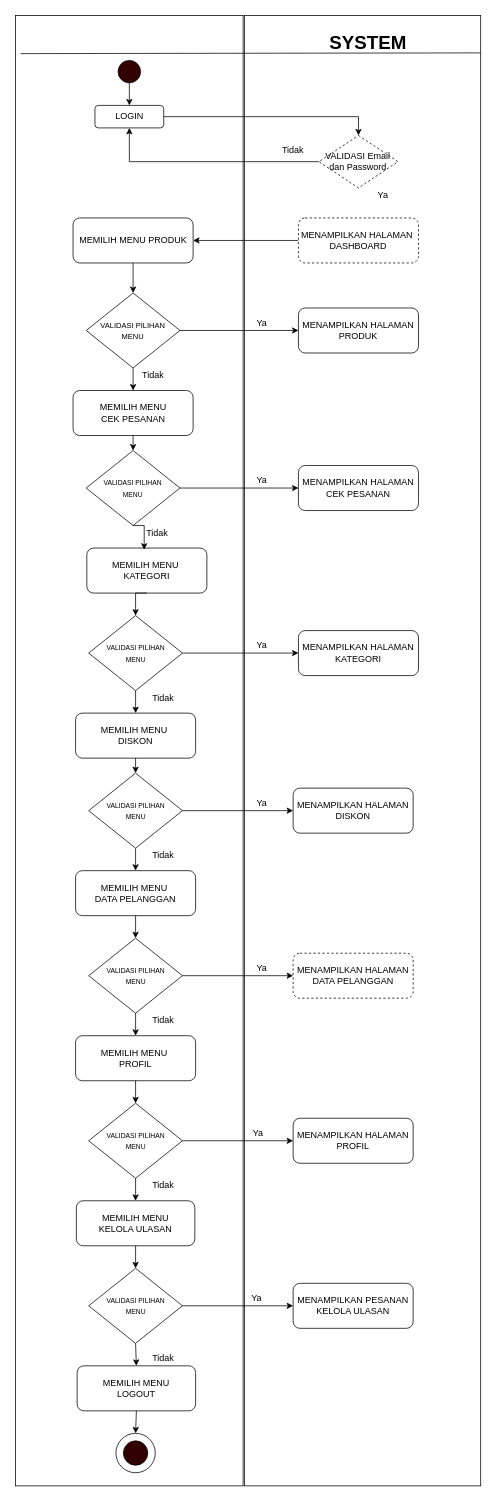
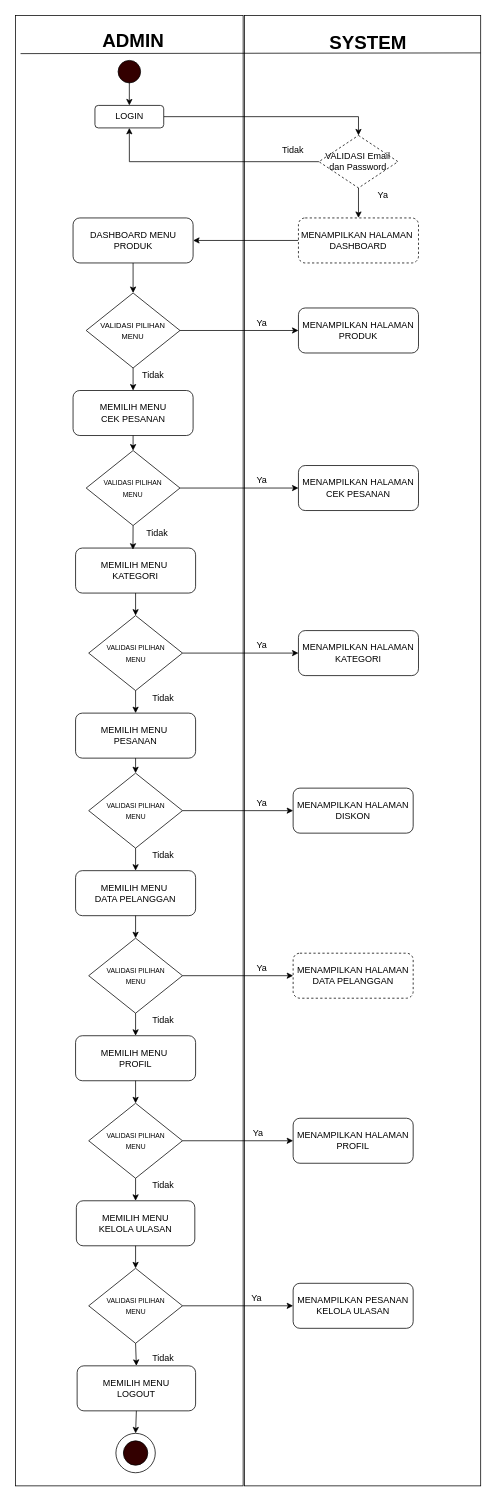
  <mxCell id="0" />
  <mxCell id="1" parent="0" />
  <mxCell id="2" value="" style="rounded=0;whiteSpace=wrap;html=1;movable=0;resizable=0;rotatable=0;deletable=0;editable=0;locked=1;connectable=0;" vertex="1" parent="1"><mxGeometry x="20" y="20" width="303.33" height="1960" as="geometry" /></mxCell>
  <mxCell id="3" value="" style="rounded=0;whiteSpace=wrap;html=1;movable=0;resizable=0;rotatable=0;deletable=0;editable=0;locked=1;connectable=0;" vertex="1" parent="1"><mxGeometry x="325" y="20" width="315" height="1960" as="geometry" /></mxCell>
  <mxCell id="4" value="" style="endArrow=none;html=1;rounded=0;movable=1;resizable=1;rotatable=1;deletable=1;editable=1;locked=0;connectable=1;exitX=0.022;exitY=0.026;exitDx=0;exitDy=0;exitPerimeter=0;" edge="1" parent="1" source="2"><mxGeometry width="50" height="50" relative="1" as="geometry"><mxPoint x="58.33" y="67.08" as="sourcePoint" /><mxPoint x="640" y="70" as="targetPoint" /></mxGeometry></mxCell>
+ <mxCell id="5" value="&lt;font style=&quot;font-size: 25px;&quot;&gt;&lt;b&gt;ADMIN&lt;/b&gt;&lt;/font&gt;" style="text;html=1;align=center;verticalAlign=middle;whiteSpace=wrap;rounded=0;movable=1;resizable=1;rotatable=1;deletable=1;editable=1;locked=0;connectable=1;" vertex="1" parent="1"><mxGeometry x="146.66" y="37.08" width="60" height="30" as="geometry" /></mxCell>
  <mxCell id="6" value="&lt;font style=&quot;font-size: 25px;&quot;&gt;&lt;b&gt;SYSTEM&lt;/b&gt;&lt;/font&gt;" style="text;html=1;align=center;verticalAlign=middle;whiteSpace=wrap;rounded=0;movable=1;resizable=1;rotatable=1;deletable=1;editable=1;locked=0;connectable=1;" vertex="1" parent="1"><mxGeometry x="460" y="40" width="60" height="30" as="geometry" /></mxCell>
  <mxCell id="7" value="" style="ellipse;whiteSpace=wrap;html=1;aspect=fixed;fillColor=#330000;" vertex="1" parent="1"><mxGeometry x="156.67" y="80" width="30" height="30" as="geometry" /></mxCell>
  <mxCell id="8" value="" style="edgeStyle=orthogonalEdgeStyle;rounded=0;orthogonalLoop=1;jettySize=auto;html=1;entryX=0.5;entryY=0;entryDx=0;entryDy=0;" edge="1" parent="1" source="9" target="11"><mxGeometry relative="1" as="geometry"><mxPoint x="420.84" y="170" as="targetPoint" /></mxGeometry></mxCell>
  <mxCell id="9" value="LOGIN" style="rounded=1;whiteSpace=wrap;html=1;" vertex="1" parent="1"><mxGeometry x="125.83" y="140" width="91.67" height="30" as="geometry" /></mxCell>
  <mxCell id="10" value="" style="endArrow=classic;html=1;rounded=0;exitX=0.5;exitY=1;exitDx=0;exitDy=0;entryX=0.5;entryY=0;entryDx=0;entryDy=0;" edge="1" parent="1" source="7" target="9"><mxGeometry width="50" height="50" relative="1" as="geometry"><mxPoint x="120" y="310" as="sourcePoint" /><mxPoint x="170" y="260" as="targetPoint" /></mxGeometry></mxCell>
  <mxCell id="11" value="VALIDASI Email&lt;div&gt;dan Password&lt;/div&gt;" style="rhombus;whiteSpace=wrap;html=1;dashed=1;" vertex="1" parent="1"><mxGeometry x="424.37" y="180" width="105.42" height="70" as="geometry" /></mxCell>
  <mxCell id="12" value="Tidak" style="text;html=1;align=center;verticalAlign=middle;whiteSpace=wrap;rounded=0;" vertex="1" parent="1"><mxGeometry x="360" y="190" width="60" height="20" as="geometry" /></mxCell>
  <mxCell id="13" value="" style="edgeStyle=orthogonalEdgeStyle;rounded=0;orthogonalLoop=1;jettySize=auto;html=1;" edge="1" parent="1" source="14" target="17"><mxGeometry relative="1" as="geometry" /></mxCell>
  <mxCell id="14" value="MENAMPILKAN HALAMAN&amp;nbsp;&lt;div&gt;DASHBOARD&lt;/div&gt;" style="rounded=1;whiteSpace=wrap;html=1;dashed=1;" vertex="1" parent="1"><mxGeometry x="397.08" y="290" width="160" height="60" as="geometry" /></mxCell>
+ <mxCell id="15" value="" style="edgeStyle=orthogonalEdgeStyle;rounded=0;orthogonalLoop=1;jettySize=auto;html=1;exitX=0.5;exitY=1;exitDx=0;exitDy=0;entryX=0.5;entryY=0;entryDx=0;entryDy=0;" edge="1" parent="1" source="11" target="14"><mxGeometry relative="1" as="geometry"><mxPoint x="500" y="580" as="sourcePoint" /><mxPoint x="500" y="630" as="targetPoint" /></mxGeometry></mxCell>
  <mxCell id="16" value="Ya" style="text;html=1;align=center;verticalAlign=middle;whiteSpace=wrap;rounded=0;rotation=0;" vertex="1" parent="1"><mxGeometry x="480" y="250" width="60" height="20" as="geometry" /></mxCell>
- <mxCell id="17" value="MEMILIH MENU PRODUK" style="rounded=1;whiteSpace=wrap;html=1;" vertex="1" parent="1"><mxGeometry x="96.66" y="290" width="160" height="60" as="geometry" /></mxCell>
+ <mxCell id="17" value="DASHBOARD MENU PRODUK" style="rounded=1;whiteSpace=wrap;html=1;" vertex="1" parent="1"><mxGeometry x="96.66" y="290" width="160" height="60" as="geometry" /></mxCell>
  <mxCell id="18" value="MENAMPILKAN HALAMAN PRODUK" style="rounded=1;whiteSpace=wrap;html=1;" vertex="1" parent="1"><mxGeometry x="397.08" y="410" width="160" height="60" as="geometry" /></mxCell>
  <mxCell id="19" value="" style="edgeStyle=orthogonalEdgeStyle;rounded=0;orthogonalLoop=1;jettySize=auto;html=1;exitX=0.5;exitY=1;exitDx=0;exitDy=0;entryX=0.5;entryY=0;entryDx=0;entryDy=0;" edge="1" parent="1" source="22" target="25"><mxGeometry relative="1" as="geometry"><mxPoint x="170.83" y="570" as="sourcePoint" /><mxPoint x="176.714" y="570" as="targetPoint" /><Array as="points" /></mxGeometry></mxCell>
  <mxCell id="20" value="MEMILIH MENU&lt;div&gt;KELOLA ULASAN&lt;/div&gt;" style="rounded=1;whiteSpace=wrap;html=1;" vertex="1" parent="1"><mxGeometry x="101.04" y="1600" width="157.92" height="60" as="geometry" /></mxCell>
  <mxCell id="21" value="" style="edgeStyle=orthogonalEdgeStyle;rounded=0;orthogonalLoop=1;jettySize=auto;html=1;exitX=0;exitY=0.5;exitDx=0;exitDy=0;entryX=0.5;entryY=1;entryDx=0;entryDy=0;" edge="1" parent="1" source="11" target="9"><mxGeometry relative="1" as="geometry"><mxPoint x="390" y="300" as="sourcePoint" /><mxPoint x="390" y="350" as="targetPoint" /></mxGeometry></mxCell>
  <mxCell id="22" value="&lt;font style=&quot;font-size: 10px;&quot;&gt;VALIDASI PILIHAN&lt;br&gt;&lt;/font&gt;&lt;div&gt;&lt;font style=&quot;font-size: 10px;&quot;&gt;MENU&lt;/font&gt;&lt;/div&gt;" style="rhombus;whiteSpace=wrap;html=1;" vertex="1" parent="1"><mxGeometry x="114.16" y="390" width="125" height="100" as="geometry" /></mxCell>
  <mxCell id="23" value="" style="edgeStyle=orthogonalEdgeStyle;rounded=0;orthogonalLoop=1;jettySize=auto;html=1;entryX=0.5;entryY=0;entryDx=0;entryDy=0;exitX=0.5;exitY=1;exitDx=0;exitDy=0;" edge="1" parent="1" source="17" target="22"><mxGeometry relative="1" as="geometry"><mxPoint x="390" y="460" as="sourcePoint" /><mxPoint x="250" y="460" as="targetPoint" /></mxGeometry></mxCell>
  <mxCell id="24" value="" style="edgeStyle=orthogonalEdgeStyle;rounded=0;orthogonalLoop=1;jettySize=auto;html=1;exitX=1;exitY=0.5;exitDx=0;exitDy=0;entryX=0;entryY=0.5;entryDx=0;entryDy=0;" edge="1" parent="1" source="22" target="18"><mxGeometry relative="1" as="geometry"><mxPoint x="270" y="540" as="sourcePoint" /><mxPoint x="270.17" y="580" as="targetPoint" /></mxGeometry></mxCell>
  <mxCell id="25" value="MEMILIH MENU&lt;div&gt;CEK PESANAN&lt;/div&gt;" style="rounded=1;whiteSpace=wrap;html=1;" vertex="1" parent="1"><mxGeometry x="96.66" y="520" width="160" height="60" as="geometry" /></mxCell>
  <mxCell id="26" value="MENAMPILKAN HALAMAN CEK PESANAN" style="rounded=1;whiteSpace=wrap;html=1;" vertex="1" parent="1"><mxGeometry x="397.08" y="620" width="160" height="60" as="geometry" /></mxCell>
  <mxCell id="27" value="&lt;font style=&quot;font-size: 9px;&quot;&gt;VALIDASI PILIHAN&lt;br&gt;&lt;/font&gt;&lt;div&gt;&lt;font style=&quot;font-size: 9px;&quot;&gt;MENU&lt;/font&gt;&lt;/div&gt;" style="rhombus;whiteSpace=wrap;html=1;" vertex="1" parent="1"><mxGeometry x="114.16" y="600" width="125" height="100" as="geometry" /></mxCell>
  <mxCell id="28" value="" style="edgeStyle=orthogonalEdgeStyle;rounded=0;orthogonalLoop=1;jettySize=auto;html=1;entryX=0.5;entryY=0;entryDx=0;entryDy=0;exitX=0.5;exitY=1;exitDx=0;exitDy=0;" edge="1" parent="1" source="25" target="27"><mxGeometry relative="1" as="geometry"><mxPoint x="390" y="690" as="sourcePoint" /><mxPoint x="250" y="690" as="targetPoint" /></mxGeometry></mxCell>
  <mxCell id="29" value="" style="edgeStyle=orthogonalEdgeStyle;rounded=0;orthogonalLoop=1;jettySize=auto;html=1;exitX=1;exitY=0.5;exitDx=0;exitDy=0;entryX=0;entryY=0.5;entryDx=0;entryDy=0;" edge="1" parent="1" source="27" target="26"><mxGeometry relative="1" as="geometry"><mxPoint x="270" y="770" as="sourcePoint" /><mxPoint x="270.17" y="810" as="targetPoint" /></mxGeometry></mxCell>
- <mxCell id="30" value="MEMILIH MENU&amp;nbsp;&lt;div&gt;KATEGORI&lt;/div&gt;" style="rounded=1;whiteSpace=wrap;html=1;" vertex="1" parent="1"><mxGeometry x="115" y="730" width="160" height="60" as="geometry" /></mxCell>
+ <mxCell id="30" value="MEMILIH MENU&amp;nbsp;&lt;div&gt;KATEGORI&lt;/div&gt;" style="rounded=1;whiteSpace=wrap;html=1;" vertex="1" parent="1"><mxGeometry x="100" y="730" width="160" height="60" as="geometry" /></mxCell>
  <mxCell id="31" value="MENAMPILKAN HALAMAN KATEGORI" style="rounded=1;whiteSpace=wrap;html=1;" vertex="1" parent="1"><mxGeometry x="397.08" y="840" width="160" height="60" as="geometry" /></mxCell>
  <mxCell id="32" value="&lt;font style=&quot;font-size: 9px;&quot;&gt;VALIDASI PILIHAN&lt;br&gt;&lt;/font&gt;&lt;div&gt;&lt;font style=&quot;font-size: 9px;&quot;&gt;MENU&lt;/font&gt;&lt;/div&gt;" style="rhombus;whiteSpace=wrap;html=1;" vertex="1" parent="1"><mxGeometry x="117.5" y="820" width="125" height="100" as="geometry" /></mxCell>
  <mxCell id="33" value="" style="edgeStyle=orthogonalEdgeStyle;rounded=0;orthogonalLoop=1;jettySize=auto;html=1;entryX=0.5;entryY=0;entryDx=0;entryDy=0;exitX=0.5;exitY=1;exitDx=0;exitDy=0;" edge="1" parent="1" source="30" target="32"><mxGeometry relative="1" as="geometry"><mxPoint x="393.34" y="920" as="sourcePoint" /><mxPoint x="253.34" y="920" as="targetPoint" /></mxGeometry></mxCell>
  <mxCell id="34" value="" style="edgeStyle=orthogonalEdgeStyle;rounded=0;orthogonalLoop=1;jettySize=auto;html=1;exitX=1;exitY=0.5;exitDx=0;exitDy=0;entryX=0;entryY=0.5;entryDx=0;entryDy=0;" edge="1" parent="1" source="32" target="31"><mxGeometry relative="1" as="geometry"><mxPoint x="273.34" y="1000" as="sourcePoint" /><mxPoint x="273.51" y="1040" as="targetPoint" /></mxGeometry></mxCell>
  <mxCell id="35" value="" style="edgeStyle=orthogonalEdgeStyle;rounded=0;orthogonalLoop=1;jettySize=auto;html=1;entryX=0.478;entryY=0.036;entryDx=0;entryDy=0;exitX=0.5;exitY=1;exitDx=0;exitDy=0;entryPerimeter=0;" edge="1" parent="1" source="27" target="30"><mxGeometry relative="1" as="geometry"><mxPoint x="200" y="780" as="sourcePoint" /><mxPoint x="200" y="810" as="targetPoint" /></mxGeometry></mxCell>
- <mxCell id="36" value="MEMILIH MENU&amp;nbsp;&lt;div&gt;DISKON&lt;/div&gt;" style="rounded=1;whiteSpace=wrap;html=1;" vertex="1" parent="1"><mxGeometry x="100" y="950" width="160" height="60" as="geometry" /></mxCell>
+ <mxCell id="36" value="MEMILIH MENU&amp;nbsp;&lt;div&gt;PESANAN&lt;/div&gt;" style="rounded=1;whiteSpace=wrap;html=1;" vertex="1" parent="1"><mxGeometry x="100" y="950" width="160" height="60" as="geometry" /></mxCell>
  <mxCell id="37" value="" style="edgeStyle=orthogonalEdgeStyle;rounded=0;orthogonalLoop=1;jettySize=auto;html=1;entryX=0.5;entryY=0;entryDx=0;entryDy=0;exitX=0.5;exitY=1;exitDx=0;exitDy=0;" edge="1" parent="1" source="32" target="36"><mxGeometry relative="1" as="geometry"><mxPoint x="210" y="970" as="sourcePoint" /><mxPoint x="210" y="1000" as="targetPoint" /></mxGeometry></mxCell>
  <mxCell id="38" value="&lt;font style=&quot;font-size: 9px;&quot;&gt;VALIDASI PILIHAN&lt;br&gt;&lt;/font&gt;&lt;div&gt;&lt;font style=&quot;font-size: 9px;&quot;&gt;MENU&lt;/font&gt;&lt;/div&gt;" style="rhombus;whiteSpace=wrap;html=1;" vertex="1" parent="1"><mxGeometry x="117.5" y="1030" width="125" height="100" as="geometry" /></mxCell>
  <mxCell id="39" value="MENAMPILKAN HALAMAN DISKON" style="rounded=1;whiteSpace=wrap;html=1;" vertex="1" parent="1"><mxGeometry x="390" y="1050" width="160" height="60" as="geometry" /></mxCell>
  <mxCell id="40" value="MEMILIH MENU&amp;nbsp;&lt;div&gt;DATA PELANGGAN&lt;/div&gt;" style="rounded=1;whiteSpace=wrap;html=1;" vertex="1" parent="1"><mxGeometry x="100" y="1160" width="160" height="60" as="geometry" /></mxCell>
  <mxCell id="41" value="&lt;font style=&quot;font-size: 9px;&quot;&gt;VALIDASI PILIHAN&lt;br&gt;&lt;/font&gt;&lt;div&gt;&lt;font style=&quot;font-size: 9px;&quot;&gt;MENU&lt;/font&gt;&lt;/div&gt;" style="rhombus;whiteSpace=wrap;html=1;" vertex="1" parent="1"><mxGeometry x="117.5" y="1250" width="125" height="100" as="geometry" /></mxCell>
  <mxCell id="42" value="MENAMPILKAN HALAMAN DATA PELANGGAN" style="rounded=1;whiteSpace=wrap;html=1;dashed=1;" vertex="1" parent="1"><mxGeometry x="390" y="1270" width="160" height="60" as="geometry" /></mxCell>
  <mxCell id="43" value="MEMILIH MENU&amp;nbsp;&lt;div&gt;PROFIL&lt;/div&gt;" style="rounded=1;whiteSpace=wrap;html=1;" vertex="1" parent="1"><mxGeometry x="100" y="1380" width="160" height="60" as="geometry" /></mxCell>
  <mxCell id="44" value="&lt;font style=&quot;font-size: 9px;&quot;&gt;VALIDASI PILIHAN&lt;br&gt;&lt;/font&gt;&lt;div&gt;&lt;font style=&quot;font-size: 9px;&quot;&gt;MENU&lt;/font&gt;&lt;/div&gt;" style="rhombus;whiteSpace=wrap;html=1;" vertex="1" parent="1"><mxGeometry x="117.5" y="1470" width="125" height="100" as="geometry" /></mxCell>
  <mxCell id="45" value="MENAMPILKAN HALAMAN PROFIL" style="rounded=1;whiteSpace=wrap;html=1;" vertex="1" parent="1"><mxGeometry x="390" y="1490" width="160" height="60" as="geometry" /></mxCell>
  <mxCell id="46" value="&lt;font style=&quot;font-size: 9px;&quot;&gt;VALIDASI PILIHAN&lt;br&gt;&lt;/font&gt;&lt;div&gt;&lt;font style=&quot;font-size: 9px;&quot;&gt;MENU&lt;/font&gt;&lt;/div&gt;" style="rhombus;whiteSpace=wrap;html=1;" vertex="1" parent="1"><mxGeometry x="117.5" y="1690" width="125" height="100" as="geometry" /></mxCell>
  <mxCell id="47" value="MENAMPILKAN PESANAN KELOLA ULASAN" style="rounded=1;whiteSpace=wrap;html=1;" vertex="1" parent="1"><mxGeometry x="390" y="1710" width="160" height="60" as="geometry" /></mxCell>
  <mxCell id="48" value="MEMILIH MENU&lt;div&gt;LOGOUT&lt;/div&gt;" style="rounded=1;whiteSpace=wrap;html=1;" vertex="1" parent="1"><mxGeometry x="102.08" y="1820" width="157.92" height="60" as="geometry" /></mxCell>
  <mxCell id="49" value="" style="edgeStyle=orthogonalEdgeStyle;rounded=0;orthogonalLoop=1;jettySize=auto;html=1;exitX=0.5;exitY=1;exitDx=0;exitDy=0;entryX=0.5;entryY=0;entryDx=0;entryDy=0;" edge="1" parent="1" source="36" target="38"><mxGeometry relative="1" as="geometry"><mxPoint x="280" y="1060" as="sourcePoint" /><mxPoint x="180" y="1030" as="targetPoint" /></mxGeometry></mxCell>
  <mxCell id="50" value="" style="edgeStyle=orthogonalEdgeStyle;rounded=0;orthogonalLoop=1;jettySize=auto;html=1;exitX=1;exitY=0.5;exitDx=0;exitDy=0;entryX=0;entryY=0.5;entryDx=0;entryDy=0;" edge="1" parent="1" source="38" target="39"><mxGeometry relative="1" as="geometry"><mxPoint x="270" y="1050" as="sourcePoint" /><mxPoint x="424" y="1050" as="targetPoint" /></mxGeometry></mxCell>
  <mxCell id="51" value="" style="edgeStyle=orthogonalEdgeStyle;rounded=0;orthogonalLoop=1;jettySize=auto;html=1;entryX=0.5;entryY=0;entryDx=0;entryDy=0;exitX=0.5;exitY=1;exitDx=0;exitDy=0;" edge="1" parent="1" source="38" target="40"><mxGeometry relative="1" as="geometry"><mxPoint x="270" y="1160" as="sourcePoint" /><mxPoint x="270" y="1190" as="targetPoint" /></mxGeometry></mxCell>
  <mxCell id="52" value="" style="edgeStyle=orthogonalEdgeStyle;rounded=0;orthogonalLoop=1;jettySize=auto;html=1;entryX=0.5;entryY=0;entryDx=0;entryDy=0;exitX=0.5;exitY=1;exitDx=0;exitDy=0;" edge="1" parent="1" source="40" target="41"><mxGeometry relative="1" as="geometry"><mxPoint x="280" y="1150" as="sourcePoint" /><mxPoint x="280" y="1180" as="targetPoint" /></mxGeometry></mxCell>
  <mxCell id="53" value="" style="edgeStyle=orthogonalEdgeStyle;rounded=0;orthogonalLoop=1;jettySize=auto;html=1;exitX=1;exitY=0.5;exitDx=0;exitDy=0;entryX=0;entryY=0.5;entryDx=0;entryDy=0;" edge="1" parent="1" source="41" target="42"><mxGeometry relative="1" as="geometry"><mxPoint x="290" y="1310" as="sourcePoint" /><mxPoint x="437" y="1310" as="targetPoint" /></mxGeometry></mxCell>
  <mxCell id="54" value="" style="edgeStyle=orthogonalEdgeStyle;rounded=0;orthogonalLoop=1;jettySize=auto;html=1;entryX=0.5;entryY=0;entryDx=0;entryDy=0;exitX=0.5;exitY=1;exitDx=0;exitDy=0;" edge="1" parent="1" source="41" target="43"><mxGeometry relative="1" as="geometry"><mxPoint x="260" y="1360" as="sourcePoint" /><mxPoint x="260" y="1390" as="targetPoint" /></mxGeometry></mxCell>
  <mxCell id="55" value="" style="endArrow=classic;html=1;rounded=0;exitX=0.5;exitY=1;exitDx=0;exitDy=0;entryX=0.5;entryY=0;entryDx=0;entryDy=0;" edge="1" parent="1" source="43" target="44"><mxGeometry width="50" height="50" relative="1" as="geometry"><mxPoint x="200" y="1490" as="sourcePoint" /><mxPoint x="250" y="1440" as="targetPoint" /></mxGeometry></mxCell>
  <mxCell id="56" value="" style="edgeStyle=orthogonalEdgeStyle;rounded=0;orthogonalLoop=1;jettySize=auto;html=1;exitX=1;exitY=0.5;exitDx=0;exitDy=0;entryX=0;entryY=0.5;entryDx=0;entryDy=0;" edge="1" parent="1" source="44" target="45"><mxGeometry relative="1" as="geometry"><mxPoint x="290" y="1510" as="sourcePoint" /><mxPoint x="437" y="1510" as="targetPoint" /></mxGeometry></mxCell>
  <mxCell id="57" value="" style="endArrow=classic;html=1;rounded=0;exitX=0.5;exitY=1;exitDx=0;exitDy=0;entryX=0.5;entryY=0;entryDx=0;entryDy=0;" edge="1" parent="1" source="44" target="20"><mxGeometry width="50" height="50" relative="1" as="geometry"><mxPoint x="320" y="1640" as="sourcePoint" /><mxPoint x="320" y="1670" as="targetPoint" /></mxGeometry></mxCell>
  <mxCell id="58" value="" style="endArrow=classic;html=1;rounded=0;exitX=0.5;exitY=1;exitDx=0;exitDy=0;entryX=0.5;entryY=0;entryDx=0;entryDy=0;" edge="1" parent="1" source="20" target="46"><mxGeometry width="50" height="50" relative="1" as="geometry"><mxPoint x="280" y="1680" as="sourcePoint" /><mxPoint x="280" y="1710" as="targetPoint" /></mxGeometry></mxCell>
  <mxCell id="59" value="" style="edgeStyle=orthogonalEdgeStyle;rounded=0;orthogonalLoop=1;jettySize=auto;html=1;exitX=1;exitY=0.5;exitDx=0;exitDy=0;entryX=0;entryY=0.5;entryDx=0;entryDy=0;" edge="1" parent="1" source="46" target="47"><mxGeometry relative="1" as="geometry"><mxPoint x="280" y="1770" as="sourcePoint" /><mxPoint x="427" y="1770" as="targetPoint" /></mxGeometry></mxCell>
  <mxCell id="60" value="" style="endArrow=classic;html=1;rounded=0;exitX=0.5;exitY=1;exitDx=0;exitDy=0;entryX=0.5;entryY=0;entryDx=0;entryDy=0;" edge="1" parent="1" source="46" target="48"><mxGeometry width="50" height="50" relative="1" as="geometry"><mxPoint x="260" y="1790" as="sourcePoint" /><mxPoint x="260" y="1820" as="targetPoint" /></mxGeometry></mxCell>
  <mxCell id="61" value="" style="group" vertex="1" connectable="0" parent="1"><mxGeometry x="153.75" y="1910" width="52.5" height="52.5" as="geometry" /></mxCell>
  <mxCell id="62" value="" style="ellipse;whiteSpace=wrap;html=1;aspect=fixed;" vertex="1" parent="61"><mxGeometry width="52.5" height="52.5" as="geometry" /></mxCell>
  <mxCell id="63" value="" style="ellipse;whiteSpace=wrap;html=1;aspect=fixed;fillColor=#330000;" vertex="1" parent="61"><mxGeometry x="10" y="10" width="32.5" height="32.5" as="geometry" /></mxCell>
  <mxCell id="64" value="" style="endArrow=classic;html=1;rounded=0;exitX=0.5;exitY=1;exitDx=0;exitDy=0;entryX=0.5;entryY=0;entryDx=0;entryDy=0;" edge="1" parent="1" source="48" target="62"><mxGeometry width="50" height="50" relative="1" as="geometry"><mxPoint x="230" y="1920" as="sourcePoint" /><mxPoint x="231" y="1950" as="targetPoint" /></mxGeometry></mxCell>
  <mxCell id="65" value="Ya" style="text;html=1;align=center;verticalAlign=middle;whiteSpace=wrap;rounded=0;rotation=0;" vertex="1" parent="1"><mxGeometry x="330" y="420" width="36.67" height="20" as="geometry" /></mxCell>
  <mxCell id="66" value="Ya" style="text;html=1;align=center;verticalAlign=middle;whiteSpace=wrap;rounded=0;rotation=0;" vertex="1" parent="1"><mxGeometry x="330" y="630" width="36.67" height="20" as="geometry" /></mxCell>
  <mxCell id="67" value="Ya" style="text;html=1;align=center;verticalAlign=middle;whiteSpace=wrap;rounded=0;rotation=0;" vertex="1" parent="1"><mxGeometry x="330" y="850" width="36.67" height="20" as="geometry" /></mxCell>
  <mxCell id="68" value="Ya" style="text;html=1;align=center;verticalAlign=middle;whiteSpace=wrap;rounded=0;rotation=0;" vertex="1" parent="1"><mxGeometry x="330" y="1060" width="36.67" height="20" as="geometry" /></mxCell>
  <mxCell id="69" value="Ya" style="text;html=1;align=center;verticalAlign=middle;whiteSpace=wrap;rounded=0;rotation=0;" vertex="1" parent="1"><mxGeometry x="330" y="1280" width="36.67" height="20" as="geometry" /></mxCell>
  <mxCell id="70" value="Ya" style="text;html=1;align=center;verticalAlign=middle;whiteSpace=wrap;rounded=0;rotation=0;" vertex="1" parent="1"><mxGeometry x="325" y="1500" width="36.67" height="20" as="geometry" /></mxCell>
  <mxCell id="71" value="Ya" style="text;html=1;align=center;verticalAlign=middle;whiteSpace=wrap;rounded=0;rotation=0;" vertex="1" parent="1"><mxGeometry x="323.33" y="1720" width="36.67" height="20" as="geometry" /></mxCell>
  <mxCell id="72" value="Tidak" style="text;html=1;align=center;verticalAlign=middle;whiteSpace=wrap;rounded=0;" vertex="1" parent="1"><mxGeometry x="186.67" y="490" width="33.33" height="20" as="geometry" /></mxCell>
  <mxCell id="73" value="Tidak" style="text;html=1;align=center;verticalAlign=middle;whiteSpace=wrap;rounded=0;" vertex="1" parent="1"><mxGeometry x="179.16" y="700" width="60" height="20" as="geometry" /></mxCell>
  <mxCell id="74" value="Tidak" style="text;html=1;align=center;verticalAlign=middle;whiteSpace=wrap;rounded=0;" vertex="1" parent="1"><mxGeometry x="186.67" y="920" width="60" height="20" as="geometry" /></mxCell>
  <mxCell id="75" value="Tidak" style="text;html=1;align=center;verticalAlign=middle;whiteSpace=wrap;rounded=0;" vertex="1" parent="1"><mxGeometry x="186.67" y="1130" width="60" height="20" as="geometry" /></mxCell>
  <mxCell id="76" value="Tidak" style="text;html=1;align=center;verticalAlign=middle;whiteSpace=wrap;rounded=0;" vertex="1" parent="1"><mxGeometry x="186.67" y="1350" width="60" height="20" as="geometry" /></mxCell>
  <mxCell id="77" value="Tidak" style="text;html=1;align=center;verticalAlign=middle;whiteSpace=wrap;rounded=0;" vertex="1" parent="1"><mxGeometry x="186.67" y="1570" width="60" height="20" as="geometry" /></mxCell>
  <mxCell id="78" value="Tidak" style="text;html=1;align=center;verticalAlign=middle;whiteSpace=wrap;rounded=0;" vertex="1" parent="1"><mxGeometry x="186.67" y="1800" width="60" height="20" as="geometry" /></mxCell>
